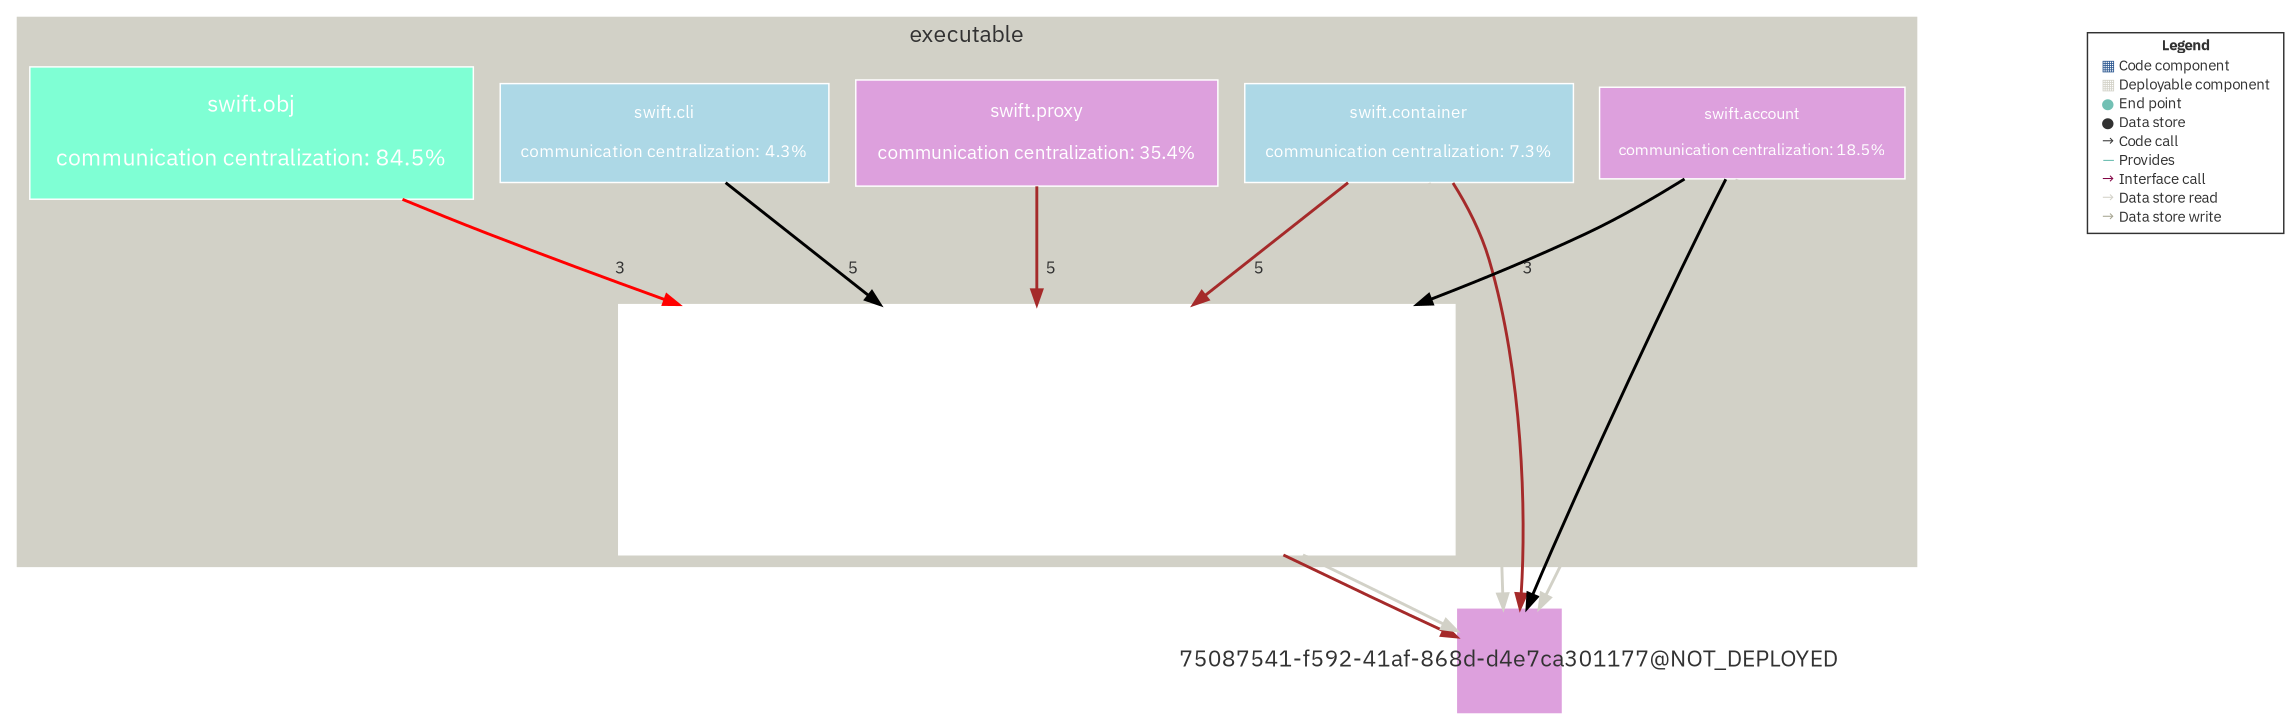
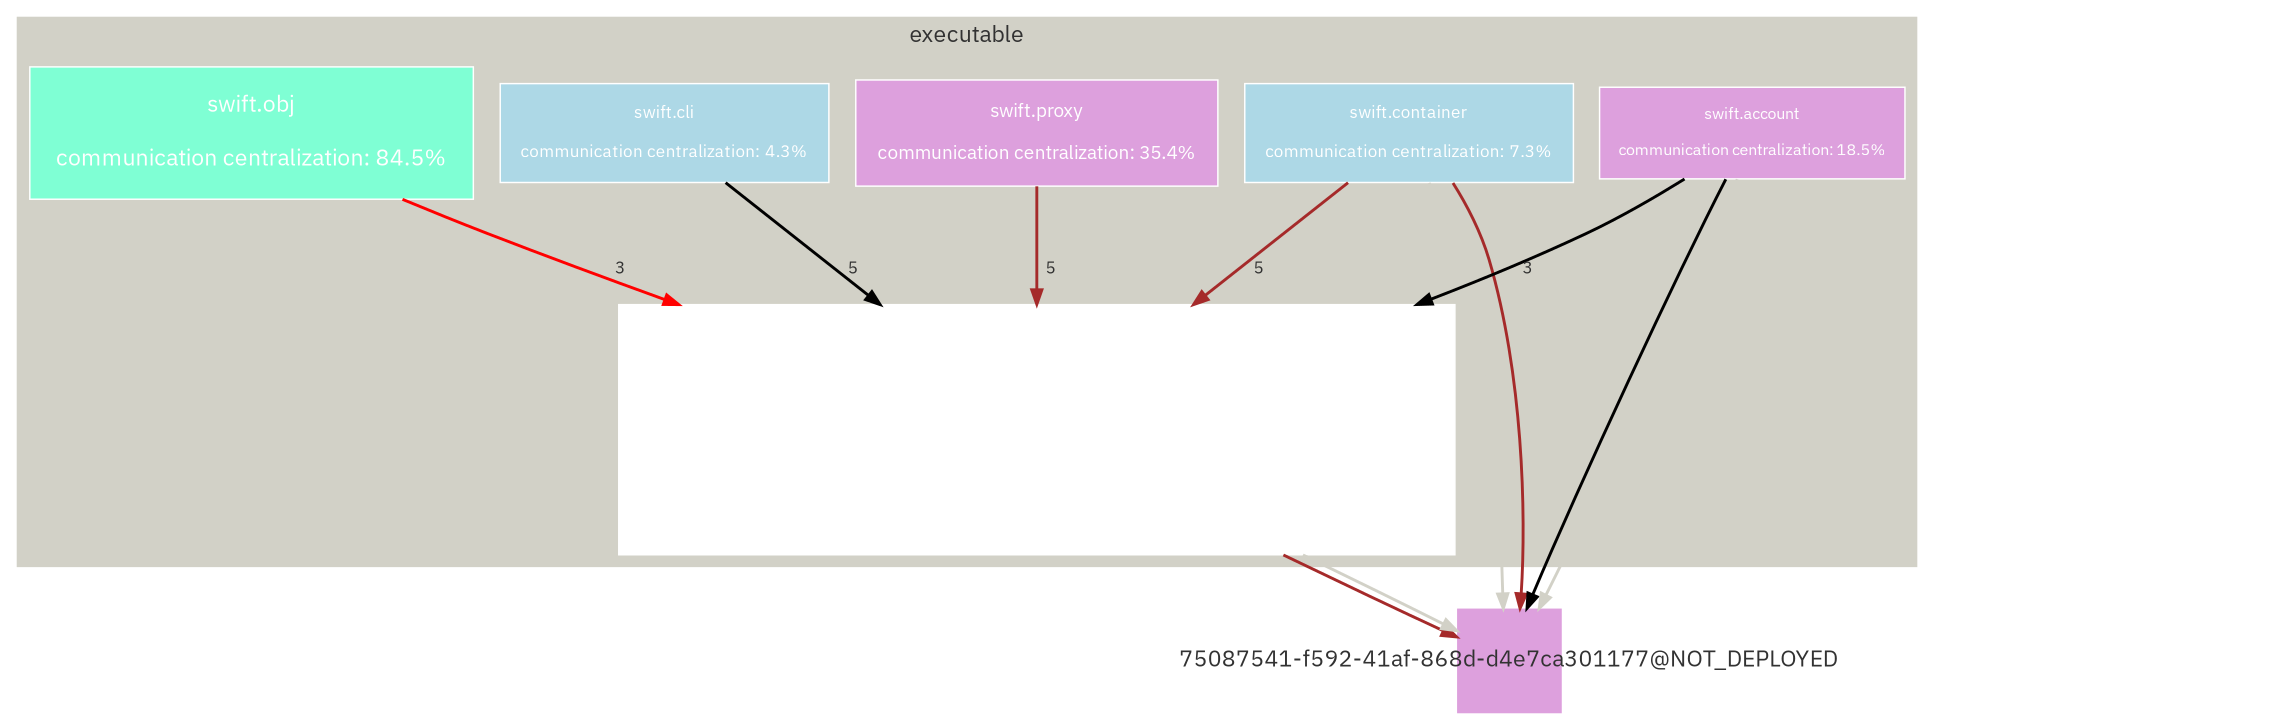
  digraph {
    compound=true
    rankdir=TD
    fontname="IBM Plex Sans"
    node [color="#FFFFFF" fillcolor=plum fontcolor="#FFFFFF" fontname="IBM Plex Sans" fontsize=12 penwidth=1 shape=box style=filled]
    edge [color=brown fontcolor="#323232" fontname="IBM Plex Sans" fontsize=12 penwidth=2]
    n1 [fillcolor=lightblue label="swift.cli\n\ncommunication centralization: 4.3%" margin=0.192]
    n2 [fillcolor=aquamarine fontsize=16 label="swift.obj\n\ncommunication centralization: 84.5%" margin=0.256]
    n3 [fillcolor=lightblue label="swift.container\n\ncommunication centralization: 7.3%" margin=0.192]
    n4 [fontsize=13 label="swift.proxy\n\ncommunication centralization: 35.4%" margin=0.20800000000000002]
    n5 [fontsize=11 label="swift.account\n\ncommunication centralization: 18.5%" margin=0.176]
    n6 [fillcolor=white fontsize=30 label="swift.common\n\ncommunication centralization: 84.5%" margin=0.48]
    n7 [fillcolor=white fontsize=11 label=REMAINDER margin=0.176]
    "75087541-f592-41af-868d-d4e7ca301177@NOT_DEPLOYED" [fixedsize=true fontcolor="#323232" fontsize=16 height=1.000 penwidth=0 width=1.000 color=""]
-   n9 [color="#323232" fillcolor="#FFFFFF" fontcolor="#323232" fontsize=10 label=<<TABLE BORDER="0" CELLPADDING="1" CELLSPACING="0"> <TR><TD COLSPAN="2"><B>Legend</B></TD></TR> <TR><TD><FONT COLOR="#2A568F">&#9638;</FONT></TD><TD ALIGN="left">Code component</TD></TR> <TR><TD><FONT COLOR="#D2D1C7">&#9638;</FONT></TD><TD ALIGN="left">Deployable component</TD></TR> <TR><TD><FONT COLOR="#72C0B4">&#9679;</FONT></TD><TD ALIGN="left">End point</TD></TR> <TR><TD><FONT COLOR="#323232">&#9679;</FONT></TD><TD ALIGN="left">Data store</TD></TR> <TR><TD><FONT COLOR="#323232">&rarr;</FONT></TD><TD ALIGN="left">Code call</TD></TR> <TR><TD><FONT COLOR="#72C0B4">&#8212;</FONT></TD><TD ALIGN="left">Provides</TD></TR> <TR><TD><FONT COLOR="#820445">&rarr;</FONT></TD><TD ALIGN="left">Interface call</TD></TR> <TR><TD><FONT COLOR="#D2D1C7">&rarr;</FONT></TD><TD ALIGN="left">Data store read</TD></TR> <TR><TD><FONT COLOR="#A4A38F">&rarr;</FONT></TD><TD ALIGN="left">Data store write</TD></TR> </TABLE> >]
    subgraph cluster_1 {
      color="#D2D1C7"
      fontcolor="#323232"
      fontsize=16
      label=executable
      style=filled
      n1
      n2
      n3
      n4
      n5
      n6
    }
    n1 -> n6 [color=black label="  5"]
    n2 -> n6 [color=red label="  3"]
    n3 -> n6 [label="  5"]
    n3 -> "75087541-f592-41af-868d-d4e7ca301177@NOT_DEPLOYED" [color="#D2D1C7" fontcolor="#D2D1C7"]
    n3 -> "75087541-f592-41af-868d-d4e7ca301177@NOT_DEPLOYED" [fontcolor="#A4A38F"]
    n4 -> n6 [label="  5"]
    n5 -> n6 [color=black label="  3"]
    n5 -> "75087541-f592-41af-868d-d4e7ca301177@NOT_DEPLOYED" [color=black fontcolor="#A4A38F"]
    n5 -> "75087541-f592-41af-868d-d4e7ca301177@NOT_DEPLOYED" [color="#D2D1C7" fontcolor="#D2D1C7"]
    n6 -> "75087541-f592-41af-868d-d4e7ca301177@NOT_DEPLOYED" [fontcolor="#A4A38F"]
    n6 -> "75087541-f592-41af-868d-d4e7ca301177@NOT_DEPLOYED" [color="#D2D1C7" fontcolor="#D2D1C7"]
  }
